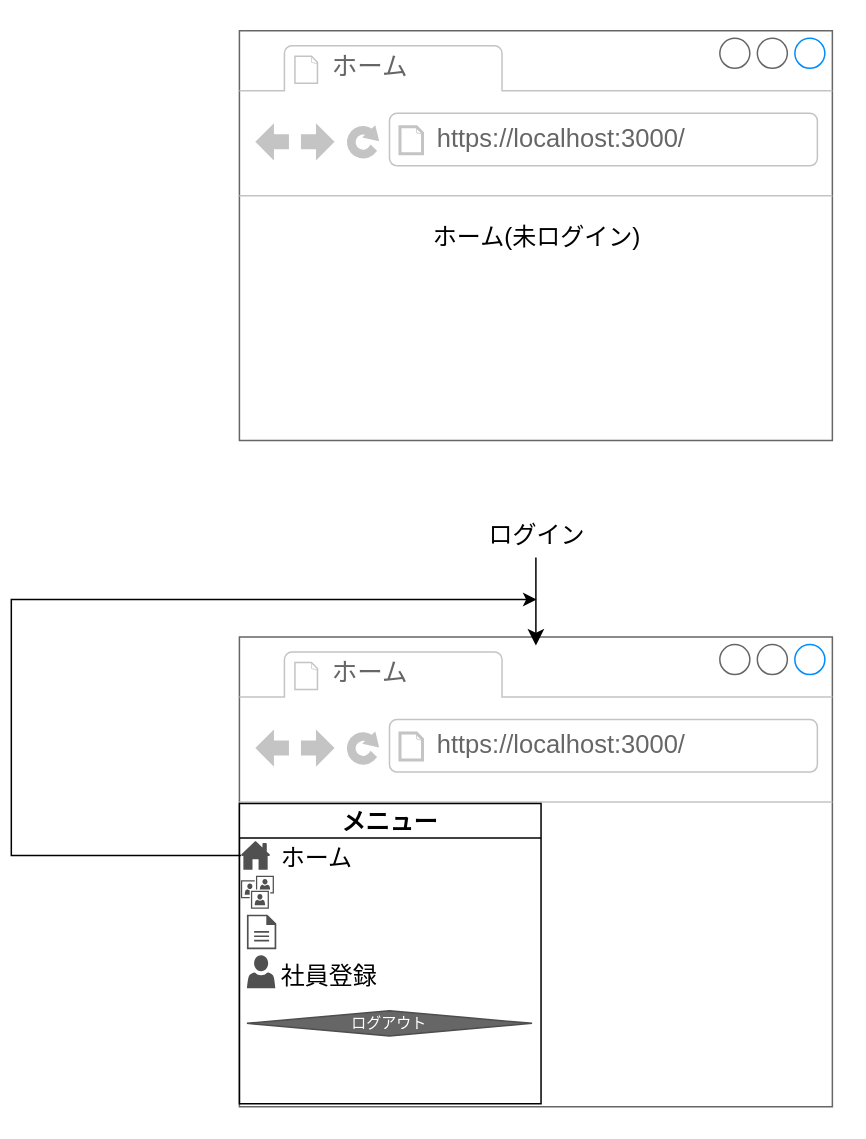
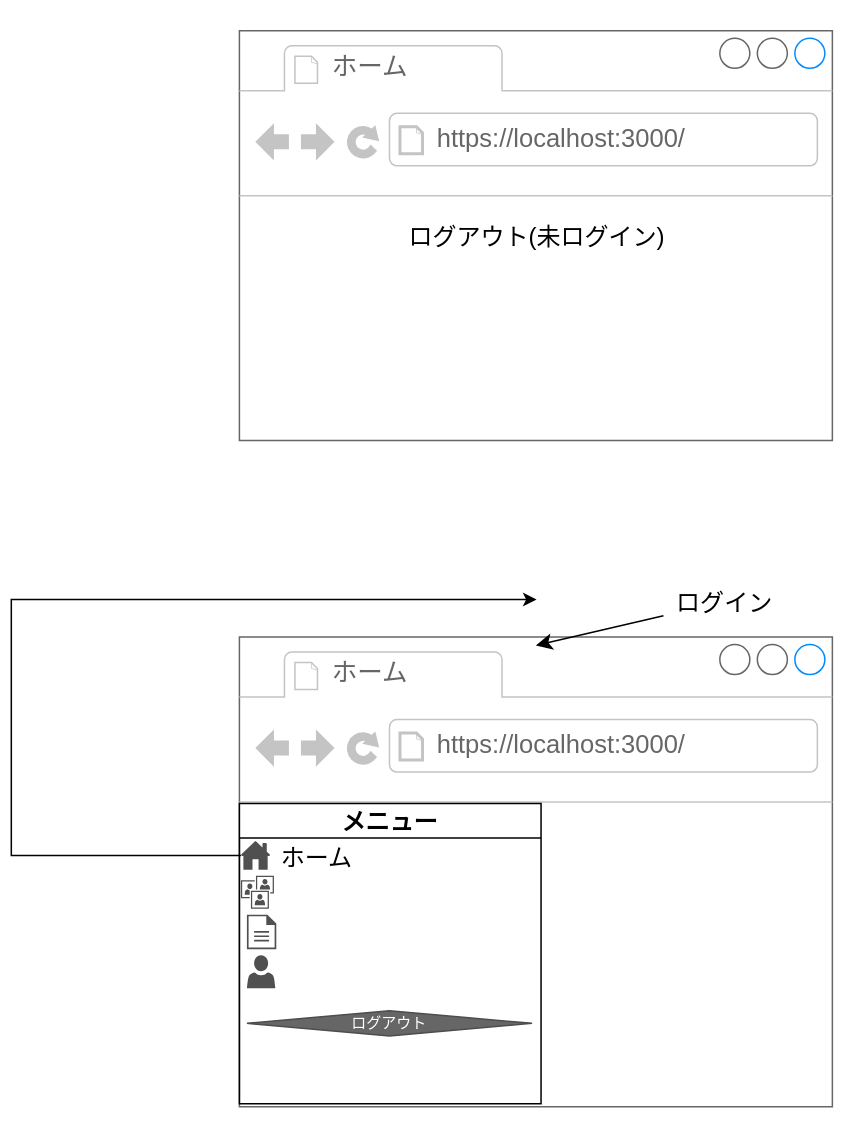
  <mxCell id="0" />
  <mxCell id="1" parent="0" />
- <mxCell id="2" value="ホーム(未ログイン)" style="strokeWidth=1;shadow=0;dashed=0;align=center;html=1;shape=mxgraph.mockup.containers.browserWindow;rSize=0;strokeColor=#666666;strokeColor2=#008cff;strokeColor3=#c4c4c4;mainText=,;recursiveResize=0;fontSize=16;" parent="1" vertex="1"><mxGeometry x="20" y="20" width="395.13" height="273" as="geometry" /></mxCell>
+ <mxCell id="2" value="ログアウト(未ログイン)" style="strokeWidth=1;shadow=0;dashed=0;align=center;html=1;shape=mxgraph.mockup.containers.browserWindow;rSize=0;strokeColor=#666666;strokeColor2=#008cff;strokeColor3=#c4c4c4;mainText=,;recursiveResize=0;fontSize=16;" parent="1" vertex="1"><mxGeometry x="20" y="20" width="395.13" height="273" as="geometry" /></mxCell>
  <mxCell id="3" value="ホーム" style="strokeWidth=1;shadow=0;dashed=0;align=center;html=1;shape=mxgraph.mockup.containers.anchor;fontSize=17;fontColor=#666666;align=left;whiteSpace=wrap;" parent="2" vertex="1"><mxGeometry x="60" y="12" width="110" height="26" as="geometry" /></mxCell>
  <mxCell id="4" value="https://localhost:3000/" style="strokeWidth=1;shadow=0;dashed=0;align=center;html=1;shape=mxgraph.mockup.containers.anchor;rSize=0;fontSize=17;fontColor=#666666;align=left;" parent="2" vertex="1"><mxGeometry x="130" y="60" width="250" height="26" as="geometry" /></mxCell>
  <mxCell id="5" value="" style="strokeWidth=1;shadow=0;dashed=0;align=center;html=1;shape=mxgraph.mockup.containers.browserWindow;rSize=0;strokeColor=#666666;strokeColor2=#008cff;strokeColor3=#c4c4c4;mainText=,;recursiveResize=0;fontSize=16;" parent="1" vertex="1"><mxGeometry x="20" y="424" width="395.13" height="313" as="geometry" /></mxCell>
  <mxCell id="6" value="ホーム" style="strokeWidth=1;shadow=0;dashed=0;align=center;html=1;shape=mxgraph.mockup.containers.anchor;fontSize=17;fontColor=#666666;align=left;whiteSpace=wrap;" parent="5" vertex="1"><mxGeometry x="60" y="12" width="110" height="26" as="geometry" /></mxCell>
  <mxCell id="7" value="https://localhost:3000/" style="strokeWidth=1;shadow=0;dashed=0;align=center;html=1;shape=mxgraph.mockup.containers.anchor;rSize=0;fontSize=17;fontColor=#666666;align=left;" parent="5" vertex="1"><mxGeometry x="130" y="60" width="250" height="26" as="geometry" /></mxCell>
  <mxCell id="8" style="edgeStyle=none;curved=1;rounded=0;orthogonalLoop=1;jettySize=auto;html=1;entryX=0.5;entryY=0.018;entryDx=0;entryDy=0;entryPerimeter=0;fontSize=12;startSize=8;endSize=8;" parent="1" source="9" target="5" edge="1"><mxGeometry relative="1" as="geometry" /></mxCell>
- <mxCell id="9" value="ログイン" style="text;html=1;align=center;verticalAlign=middle;resizable=0;points=[];autosize=1;strokeColor=none;fillColor=none;fontSize=16;" parent="1" vertex="1"><mxGeometry x="177.57" y="340" width="80" height="31" as="geometry" /></mxCell>
+ <mxCell id="9" value="ログイン" style="text;html=1;align=center;verticalAlign=middle;resizable=0;points=[];autosize=1;strokeColor=none;fillColor=none;fontSize=16;" parent="1" vertex="1"><mxGeometry x="302.57" y="385" width="80" height="31" as="geometry" /></mxCell>
  <mxCell id="10" value="メニュー" style="swimlane;whiteSpace=wrap;html=1;fontSize=16;" parent="1" vertex="1"><mxGeometry x="20" y="535" width="201" height="200" as="geometry" /></mxCell>
  <mxCell id="11" value="" style="group" parent="10" vertex="1" connectable="0"><mxGeometry x="1" y="25" width="200" height="22" as="geometry" /></mxCell>
  <mxCell id="12" value="ホーム" style="text;html=1;strokeColor=none;fillColor=none;align=left;verticalAlign=middle;whiteSpace=wrap;rounded=0;fontSize=16;" parent="11" vertex="1"><mxGeometry x="25" width="175" height="22" as="geometry" /></mxCell>
  <mxCell id="13" style="edgeStyle=orthogonalEdgeStyle;rounded=0;orthogonalLoop=1;jettySize=auto;html=1;fontSize=12;" edge="1" parent="11" source="14"><mxGeometry relative="1" as="geometry"><mxPoint x="197" y="-161" as="targetPoint" /><Array as="points"><mxPoint x="-153" y="9" /><mxPoint x="-153" y="-161" /></Array></mxGeometry></mxCell>
  <mxCell id="14" value="" style="sketch=0;pointerEvents=1;shadow=0;dashed=0;html=1;strokeColor=none;fillColor=#505050;labelPosition=center;verticalLabelPosition=bottom;verticalAlign=top;outlineConnect=0;align=center;shape=mxgraph.office.concepts.home;fontSize=16;" parent="11" vertex="1"><mxGeometry width="19.5" height="19" as="geometry" /></mxCell>
  <mxCell id="15" value="" style="sketch=0;pointerEvents=1;shadow=0;dashed=0;html=1;strokeColor=none;fillColor=#505050;labelPosition=center;verticalLabelPosition=bottom;verticalAlign=top;outlineConnect=0;align=center;shape=mxgraph.office.users.user_accounts;fontSize=16;" parent="10" vertex="1"><mxGeometry x="1" y="48" width="22" height="22" as="geometry" /></mxCell>
  <mxCell id="16" value="" style="sketch=0;pointerEvents=1;shadow=0;dashed=0;html=1;strokeColor=none;fillColor=#505050;labelPosition=center;verticalLabelPosition=bottom;verticalAlign=top;outlineConnect=0;align=center;shape=mxgraph.office.concepts.document;fontSize=16;" parent="10" vertex="1"><mxGeometry x="5" y="74" width="19.57" height="23" as="geometry" /></mxCell>
  <mxCell id="17" value="" style="sketch=0;pointerEvents=1;shadow=0;dashed=0;html=1;strokeColor=none;labelPosition=center;verticalLabelPosition=bottom;verticalAlign=top;align=center;fillColor=#505050;shape=mxgraph.mscae.intune.account_portal;fontSize=16;" parent="10" vertex="1"><mxGeometry x="5" y="101" width="18.92" height="22" as="geometry" /></mxCell>
  <mxCell id="18" value="ログアウト" style="rhombus;html=1;shadow=0;dashed=0;whiteSpace=wrap;fontSize=10;fillColor=#666666;align=center;strokeColor=#4D4D4D;fontColor=#ffffff;" parent="10" vertex="1"><mxGeometry x="5" y="138" width="190" height="16.88" as="geometry" /></mxCell>
- <mxCell id="19" value="社員登録" style="text;html=1;strokeColor=none;fillColor=none;align=left;verticalAlign=middle;whiteSpace=wrap;rounded=0;fontSize=16;" parent="1" vertex="1"><mxGeometry x="46" y="639" width="175" height="22" as="geometry" /></mxCell>
